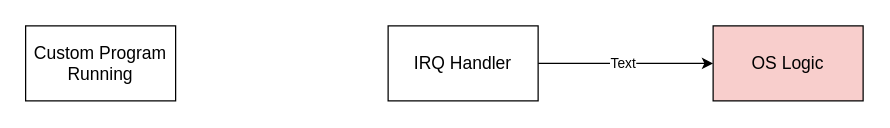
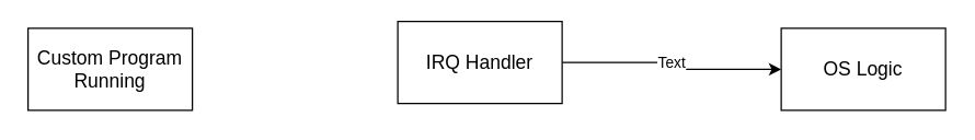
  <mxCell id="0" />
  <mxCell id="1" parent="0" />
  <mxCell id="2" value="&lt;font style=&quot;font-size: 14px;&quot;&gt;Custom Program Running&lt;/font&gt;" style="rounded=0;whiteSpace=wrap;html=1;" vertex="1" parent="1"><mxGeometry x="20" y="20" width="120" height="60" as="geometry" /></mxCell>
  <mxCell id="3" style="edgeStyle=orthogonalEdgeStyle;rounded=0;orthogonalLoop=1;jettySize=auto;html=1;exitX=1;exitY=0.5;exitDx=0;exitDy=0;entryX=0;entryY=0.5;entryDx=0;entryDy=0;" edge="1" parent="1" source="5" target="6"><mxGeometry relative="1" as="geometry" /></mxCell>
  <mxCell id="4" value="Text" style="edgeLabel;html=1;align=center;verticalAlign=middle;resizable=0;points=[];" vertex="1" connectable="0" parent="3"><mxGeometry x="-0.046" y="1" relative="1" as="geometry"><mxPoint as="offset" /></mxGeometry></mxCell>
- <mxCell id="5" value="&lt;font style=&quot;font-size: 14px;&quot;&gt;IRQ Handler&lt;/font&gt;" style="rounded=0;whiteSpace=wrap;html=1;" vertex="1" parent="1"><mxGeometry x="310" y="20" width="120" height="60" as="geometry" /></mxCell>
- <mxCell id="6" value="&lt;font style=&quot;font-size: 14px;&quot;&gt;OS Logic&lt;/font&gt;" style="rounded=0;whiteSpace=wrap;html=1;fillColor=#f8cecc;" vertex="1" parent="1"><mxGeometry x="570" y="20" width="120" height="60" as="geometry" /></mxCell>
+ <mxCell id="5" value="&lt;font style=&quot;font-size: 14px;&quot;&gt;IRQ Handler&lt;/font&gt;" style="rounded=0;whiteSpace=wrap;html=1;" vertex="1" parent="1"><mxGeometry x="290" y="15" width="120" height="60" as="geometry" /></mxCell>
+ <mxCell id="6" value="&lt;font style=&quot;font-size: 14px;&quot;&gt;OS Logic&lt;/font&gt;" style="rounded=0;whiteSpace=wrap;html=1;" vertex="1" parent="1"><mxGeometry x="570" y="20" width="120" height="60" as="geometry" /></mxCell>
